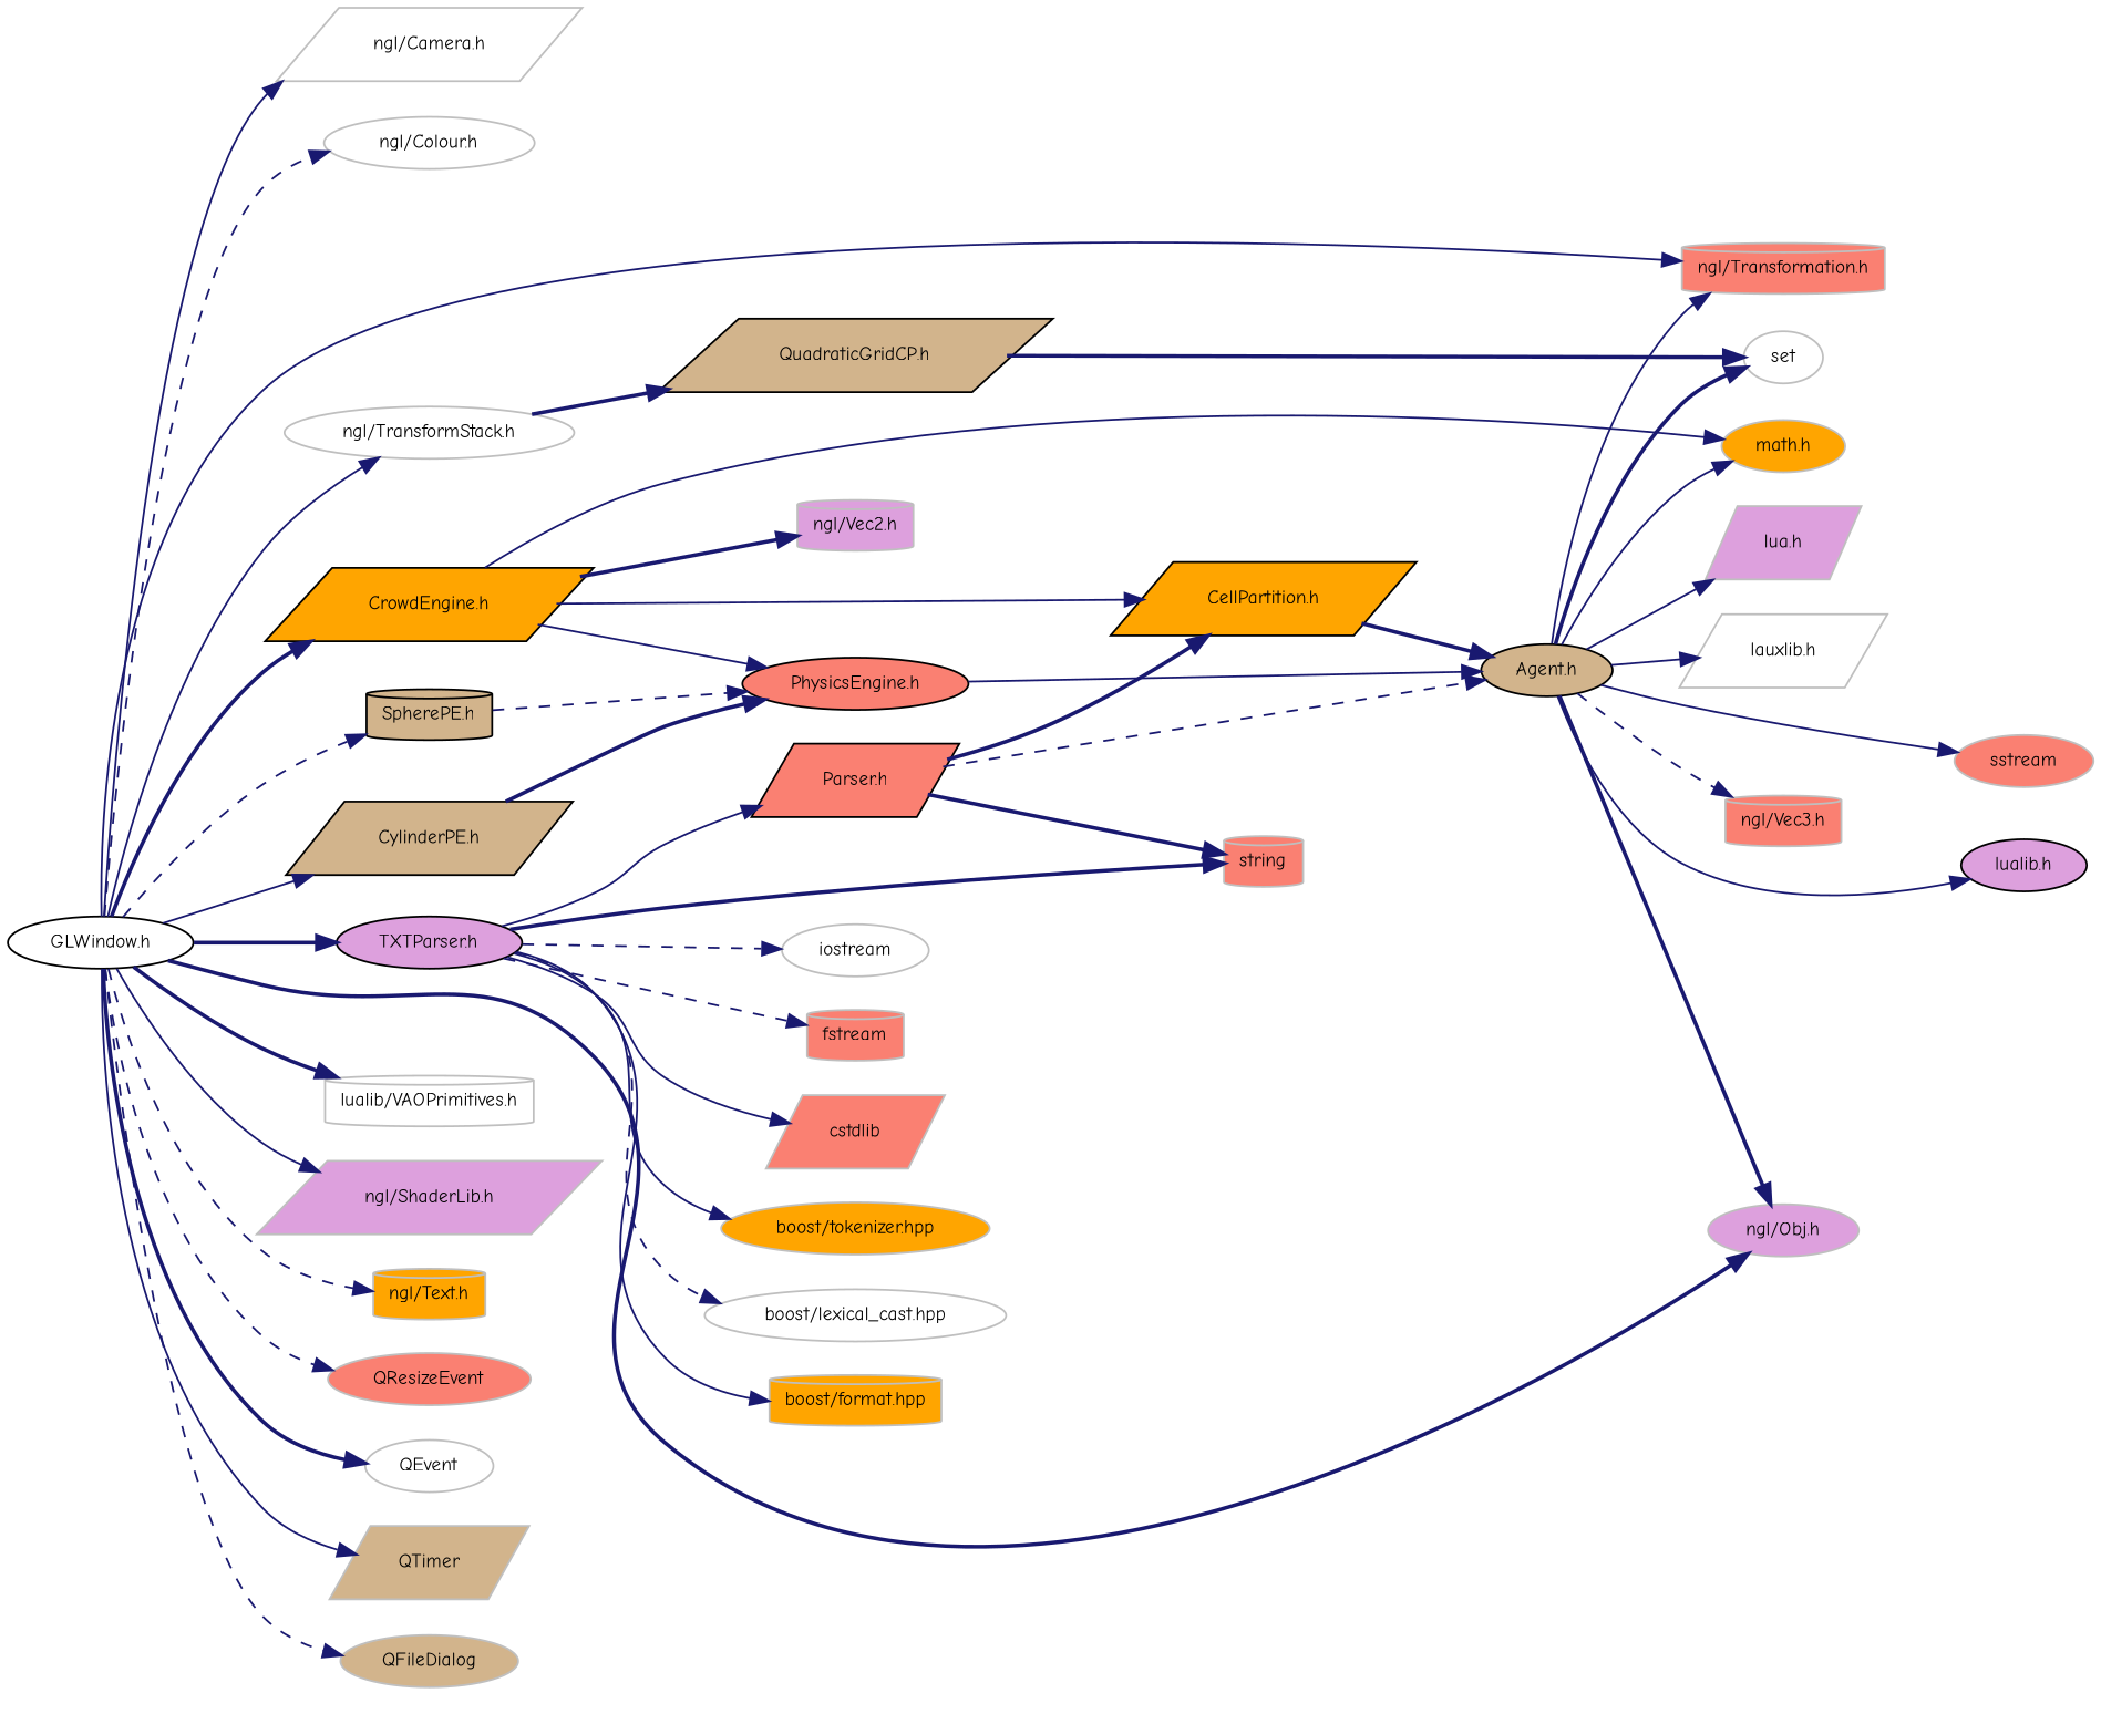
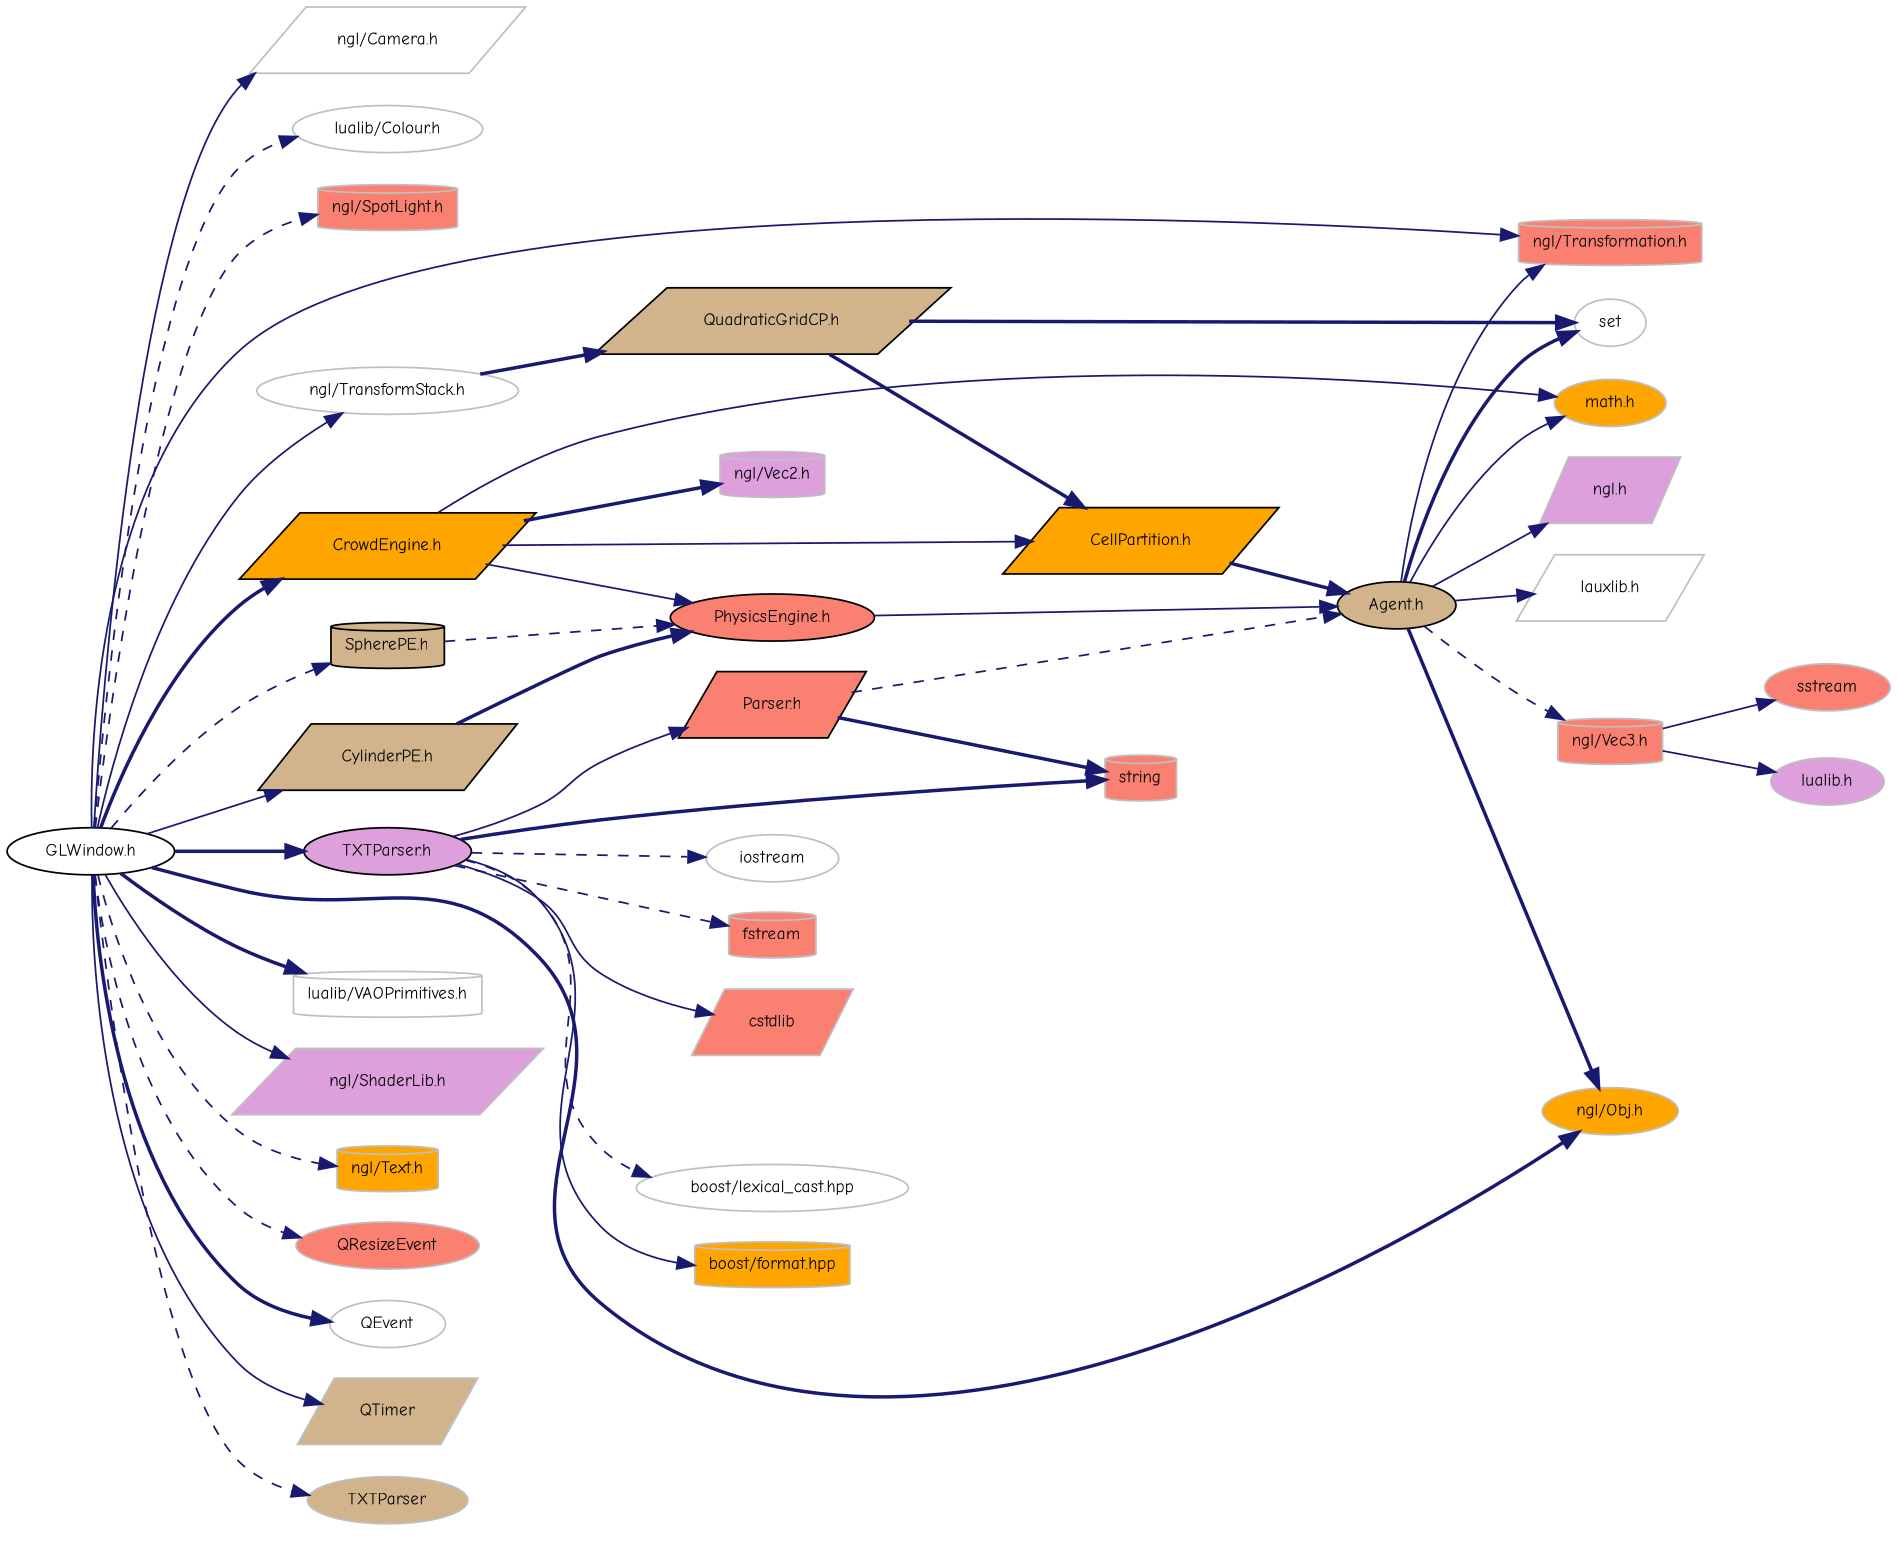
  digraph {
    fontname="Comic Neue"
    rankdir=LR
    node [color=grey75 fillcolor=white fontname="Comic Neue" fontsize=10 shape=ellipse style=filled]
    edge [color=midnightblue fontname="Comic Neue" fontsize=10 labelfontname=FreeSans labelfontsize=10 style=solid]
    n1 [color=black fontcolor=black height=0.2 label="GLWindow.h" width=0.4]
    n2 [height=0.2 label="ngl/Camera.h" shape=parallelogram width=0.4]
-   n3 [height=0.2 label="ngl/Colour.h" width=0.4]
+   n3 [height=0.2 label="lualib/Colour.h" width=0.4]
+   n4 [fillcolor=salmon height=0.2 label="ngl/SpotLight.h" shape=cylinder width=0.4]
    n5 [fillcolor=salmon height=0.2 label="ngl/Transformation.h" shape=cylinder width=0.4]
    n6 [height=0.2 label="ngl/TransformStack.h" width=0.4]
-   n7 [fillcolor=plum height=0.2 label="ngl/Obj.h" width=0.4]
+   n7 [fillcolor=orange height=0.2 label="ngl/Obj.h" width=0.4]
    n8 [height=0.2 label="lualib/VAOPrimitives.h" shape=cylinder width=0.4]
    n9 [fillcolor=plum height=0.2 label="ngl/ShaderLib.h" shape=parallelogram width=0.4]
    n10 [fillcolor=orange height=0.2 label="ngl/Text.h" shape=cylinder width=0.4]
    n11 [fillcolor=salmon height=0.2 label=QResizeEvent width=0.4]
    n12 [height=0.2 label=QEvent width=0.4]
    n13 [fillcolor=tan height=0.2 label=QTimer shape=parallelogram width=0.4]
-   n14 [fillcolor=tan height=0.2 label=QFileDialog width=0.4]
+   n14 [fillcolor=tan height=0.2 label=TXTParser width=0.4]
    n15 [color=black fillcolor=plum height=0.2 label="TXTParser.h" width=0.4]
    n16 [color=black fillcolor=orange height=0.2 label="CrowdEngine.h" shape=parallelogram width=0.4]
    n17 [color=black fillcolor=tan height=0.2 label="CylinderPE.h" shape=parallelogram width=0.4]
    n18 [color=black fillcolor=tan height=0.2 label="SpherePE.h" shape=cylinder width=0.4]
    n19 [color=black fillcolor=tan height=0.2 label="QuadraticGridCP.h" shape=parallelogram width=0.4]
    n20 [height=0.2 label=iostream width=0.4]
    n21 [fillcolor=salmon height=0.2 label=fstream shape=cylinder width=0.4]
    n22 [fillcolor=salmon height=0.2 label=string shape=cylinder width=0.4]
    n23 [fillcolor=salmon height=0.2 label=cstdlib shape=parallelogram width=0.4]
-   n24 [fillcolor=orange height=0.2 label="boost/tokenizer.hpp" width=0.4]
    n25 [height=0.2 label="boost/lexical_cast.hpp" width=0.4]
    n26 [fillcolor=orange height=0.2 label="boost/format.hpp" shape=cylinder width=0.4]
    n27 [color=black fillcolor=salmon height=0.2 label="Parser.h" shape=parallelogram width=0.4]
    n28 [fillcolor=orange height=0.2 label="math.h" width=0.4]
    n29 [color=black fillcolor=orange height=0.2 label="CellPartition.h" shape=parallelogram width=0.4]
    n30 [color=black fillcolor=salmon height=0.2 label="PhysicsEngine.h" width=0.4]
    n31 [fillcolor=plum height=0.2 label="ngl/Vec2.h" shape=cylinder width=0.4]
    n32 [height=0.2 label=set width=0.4]
    n33 [color=black fillcolor=tan height=0.2 label="Agent.h" width=0.4]
    n34 [fillcolor=salmon height=0.2 label=sstream width=0.4]
    n35 [fillcolor=salmon height=0.2 label="ngl/Vec3.h" shape=cylinder width=0.4]
-   n36 [fillcolor=plum height=0.2 label="lua.h" shape=parallelogram width=0.4]
-   n37 [color=black fillcolor=plum height=0.2 label="lualib.h" width=0.4]
+   n36 [fillcolor=plum height=0.2 label="ngl.h" shape=parallelogram width=0.4]
+   n37 [fillcolor=plum height=0.2 label="lualib.h" width=0.4]
    n38 [height=0.2 label="lauxlib.h" shape=parallelogram width=0.4]
    n1 -> n2
    n1 -> n3 [style=dashed]
+   n1 -> n4 [style=dashed]
    n1 -> n5
    n1 -> n6
    n1 -> n7 [style=bold]
    n1 -> n8 [style=bold]
    n1 -> n9
    n1 -> n10 [style=dashed]
    n1 -> n11 [style=dashed]
    n1 -> n12 [style=bold]
    n1 -> n13
    n1 -> n14 [style=dashed]
    n1 -> n15 [style=bold]
    n1 -> n16 [style=bold]
    n1 -> n17
    n1 -> n18 [style=dashed]
    n6 -> n19 [style=bold]
    n15 -> n20 [style=dashed]
    n15 -> n21 [style=dashed]
    n15 -> n22 [style=bold]
    n15 -> n23
-   n15 -> n24
    n15 -> n25 [style=dashed]
    n15 -> n26
    n15 -> n27
    n16 -> n28
    n16 -> n29
    n16 -> n30
    n16 -> n31 [style=bold]
    n17 -> n30 [style=bold]
    n18 -> n30 [style=dashed]
-   n27 -> n29 [style=bold]
+   n19 -> n29 [style=bold]
    n19 -> n32 [style=bold]
    n27 -> n22 [style=bold]
    n27 -> n33 [style=dashed]
    n29 -> n33 [style=bold]
    n30 -> n33
    n33 -> n5
    n33 -> n7 [style=bold]
    n33 -> n28
    n33 -> n32 [style=bold]
-   n33 -> n34
+   n35 -> n34
    n33 -> n35 [style=dashed]
    n33 -> n36
-   n33 -> n37
+   n35 -> n37
    n33 -> n38
  }
